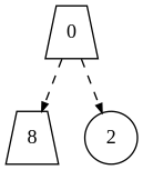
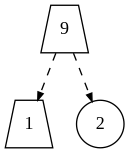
  digraph {
    bgcolor=white
    color=black
    fontcolor=black
    fontname="Liberation Serif"
    normalize=true
    node [fixedsize=true fontname="Liberation Serif" shape=trapezium]
    edge [arrowsize=0.6 fontname="Liberation Serif" style=dashed]
-   0 [width=0.5]
-   1 [width=0.5 label=8]
+   0 [width=0.5 label=9]
+   1 [width=0.5]
    2 [shape=ellipse width=0.5]
    0 -> 1
    0 -> 2
  }
